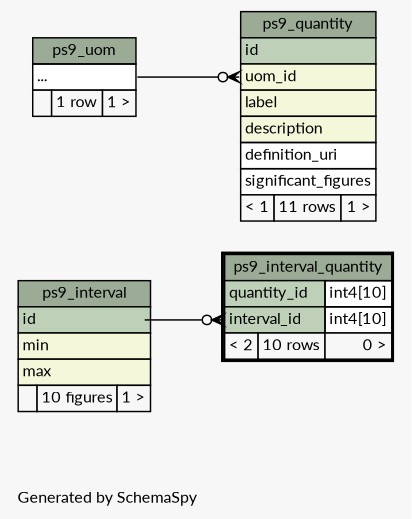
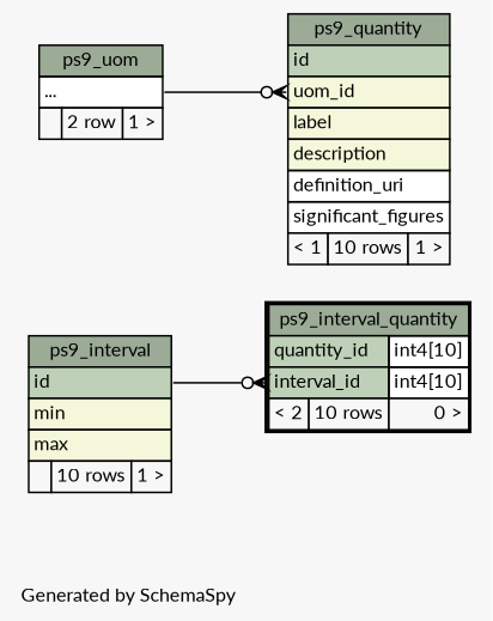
  digraph {
    bgcolor="#f7f7f7"
    fontname=Lato
    fontsize=11
    label="\nGenerated by SchemaSpy"
    labeljust=l
    nodesep=0.18
    rankdir=RL
    ranksep=0.46
    node [fontname=Lato fontsize=11 shape=plaintext]
    edge [arrowhead=none arrowsize=0.8 arrowtail=crowodot dir=back fontname=Lato]
    n1 [label=<     <TABLE BORDER="2" CELLBORDER="1" CELLSPACING="0" BGCOLOR="#ffffff">       <TR><TD COLSPAN="3" BGCOLOR="#9bab96" ALIGN="CENTER">ps9_interval_quantity</TD></TR>       <TR><TD PORT="quantity_id" COLSPAN="2" BGCOLOR="#bed1b8" ALIGN="LEFT">quantity_id</TD><TD PORT="quantity_id.type" ALIGN="LEFT">int4[10]</TD></TR>       <TR><TD PORT="interval_id" COLSPAN="2" BGCOLOR="#bed1b8" ALIGN="LEFT">interval_id</TD><TD PORT="interval_id.type" ALIGN="LEFT">int4[10]</TD></TR>       <TR><TD ALIGN="LEFT" BGCOLOR="#f7f7f7">&lt; 2</TD><TD ALIGN="RIGHT" BGCOLOR="#f7f7f7">10 rows</TD><TD ALIGN="RIGHT" BGCOLOR="#f7f7f7">0 &gt;</TD></TR>     </TABLE>>]
-   n2 [label=<     <TABLE BORDER="0" CELLBORDER="1" CELLSPACING="0" BGCOLOR="#ffffff">       <TR><TD COLSPAN="3" BGCOLOR="#9bab96" ALIGN="CENTER">ps9_interval</TD></TR>       <TR><TD PORT="id" COLSPAN="3" BGCOLOR="#bed1b8" ALIGN="LEFT">id</TD></TR>       <TR><TD PORT="min" COLSPAN="3" BGCOLOR="#f4f7da" ALIGN="LEFT">min</TD></TR>       <TR><TD PORT="max" COLSPAN="3" BGCOLOR="#f4f7da" ALIGN="LEFT">max</TD></TR>       <TR><TD ALIGN="LEFT" BGCOLOR="#f7f7f7">  </TD><TD ALIGN="RIGHT" BGCOLOR="#f7f7f7">10 figures</TD><TD ALIGN="RIGHT" BGCOLOR="#f7f7f7">1 &gt;</TD></TR>     </TABLE>>]
-   n3 [label=<     <TABLE BORDER="0" CELLBORDER="1" CELLSPACING="0" BGCOLOR="#ffffff">       <TR><TD COLSPAN="3" BGCOLOR="#9bab96" ALIGN="CENTER">ps9_quantity</TD></TR>       <TR><TD PORT="id" COLSPAN="3" BGCOLOR="#bed1b8" ALIGN="LEFT">id</TD></TR>       <TR><TD PORT="uom_id" COLSPAN="3" BGCOLOR="#f4f7da" ALIGN="LEFT">uom_id</TD></TR>       <TR><TD PORT="label" COLSPAN="3" BGCOLOR="#f4f7da" ALIGN="LEFT">label</TD></TR>       <TR><TD PORT="description" COLSPAN="3" BGCOLOR="#f4f7da" ALIGN="LEFT">description</TD></TR>       <TR><TD PORT="definition_uri" COLSPAN="3" ALIGN="LEFT">definition_uri</TD></TR>       <TR><TD PORT="significant_figures" COLSPAN="3" ALIGN="LEFT">significant_figures</TD></TR>       <TR><TD ALIGN="LEFT" BGCOLOR="#f7f7f7">&lt; 1</TD><TD ALIGN="RIGHT" BGCOLOR="#f7f7f7">11 rows</TD><TD ALIGN="RIGHT" BGCOLOR="#f7f7f7">1 &gt;</TD></TR>     </TABLE>>]
-   n4 [label=<     <TABLE BORDER="0" CELLBORDER="1" CELLSPACING="0" BGCOLOR="#ffffff">       <TR><TD COLSPAN="3" BGCOLOR="#9bab96" ALIGN="CENTER">ps9_uom</TD></TR>       <TR><TD PORT="elipses" COLSPAN="3" ALIGN="LEFT">...</TD></TR>       <TR><TD ALIGN="LEFT" BGCOLOR="#f7f7f7">  </TD><TD ALIGN="RIGHT" BGCOLOR="#f7f7f7">1 row</TD><TD ALIGN="RIGHT" BGCOLOR="#f7f7f7">1 &gt;</TD></TR>     </TABLE>>]
+   n2 [label=<     <TABLE BORDER="0" CELLBORDER="1" CELLSPACING="0" BGCOLOR="#ffffff">       <TR><TD COLSPAN="3" BGCOLOR="#9bab96" ALIGN="CENTER">ps9_interval</TD></TR>       <TR><TD PORT="id" COLSPAN="3" BGCOLOR="#bed1b8" ALIGN="LEFT">id</TD></TR>       <TR><TD PORT="min" COLSPAN="3" BGCOLOR="#f4f7da" ALIGN="LEFT">min</TD></TR>       <TR><TD PORT="max" COLSPAN="3" BGCOLOR="#f4f7da" ALIGN="LEFT">max</TD></TR>       <TR><TD ALIGN="LEFT" BGCOLOR="#f7f7f7">  </TD><TD ALIGN="RIGHT" BGCOLOR="#f7f7f7">10 rows</TD><TD ALIGN="RIGHT" BGCOLOR="#f7f7f7">1 &gt;</TD></TR>     </TABLE>>]
+   n3 [label=<     <TABLE BORDER="0" CELLBORDER="1" CELLSPACING="0" BGCOLOR="#ffffff">       <TR><TD COLSPAN="3" BGCOLOR="#9bab96" ALIGN="CENTER">ps9_quantity</TD></TR>       <TR><TD PORT="id" COLSPAN="3" BGCOLOR="#bed1b8" ALIGN="LEFT">id</TD></TR>       <TR><TD PORT="uom_id" COLSPAN="3" BGCOLOR="#f4f7da" ALIGN="LEFT">uom_id</TD></TR>       <TR><TD PORT="label" COLSPAN="3" BGCOLOR="#f4f7da" ALIGN="LEFT">label</TD></TR>       <TR><TD PORT="description" COLSPAN="3" BGCOLOR="#f4f7da" ALIGN="LEFT">description</TD></TR>       <TR><TD PORT="definition_uri" COLSPAN="3" ALIGN="LEFT">definition_uri</TD></TR>       <TR><TD PORT="significant_figures" COLSPAN="3" ALIGN="LEFT">significant_figures</TD></TR>       <TR><TD ALIGN="LEFT" BGCOLOR="#f7f7f7">&lt; 1</TD><TD ALIGN="RIGHT" BGCOLOR="#f7f7f7">10 rows</TD><TD ALIGN="RIGHT" BGCOLOR="#f7f7f7">1 &gt;</TD></TR>     </TABLE>>]
+   n4 [label=<     <TABLE BORDER="0" CELLBORDER="1" CELLSPACING="0" BGCOLOR="#ffffff">       <TR><TD COLSPAN="3" BGCOLOR="#9bab96" ALIGN="CENTER">ps9_uom</TD></TR>       <TR><TD PORT="elipses" COLSPAN="3" ALIGN="LEFT">...</TD></TR>       <TR><TD ALIGN="LEFT" BGCOLOR="#f7f7f7">  </TD><TD ALIGN="RIGHT" BGCOLOR="#f7f7f7">2 row</TD><TD ALIGN="RIGHT" BGCOLOR="#f7f7f7">1 &gt;</TD></TR>     </TABLE>>]
    n1 -> n2 [headport="id:e" tailport="interval_id:w"]
    n3 -> n4 [headport="elipses:e" tailport="uom_id:w"]
  }
